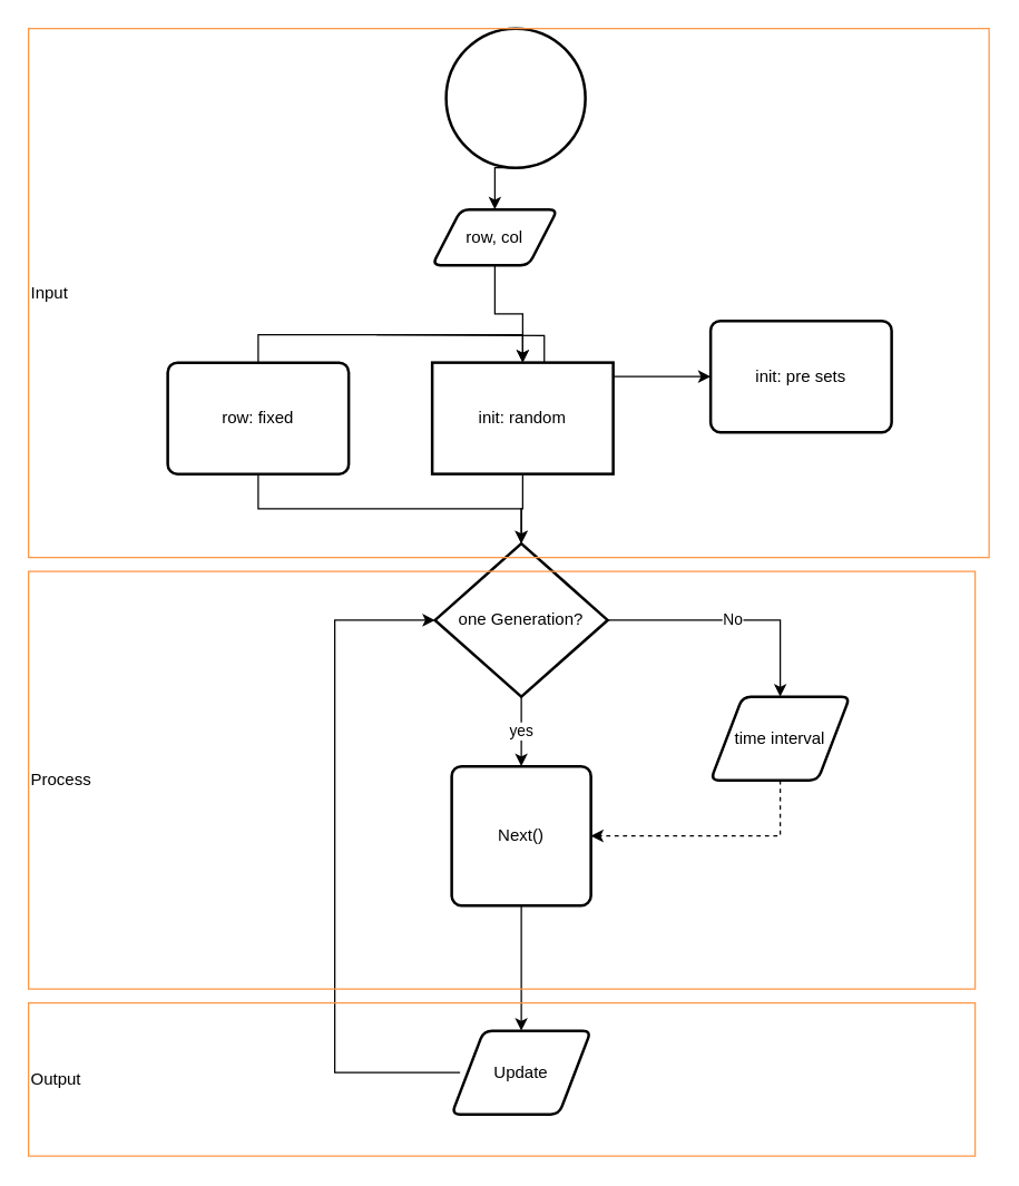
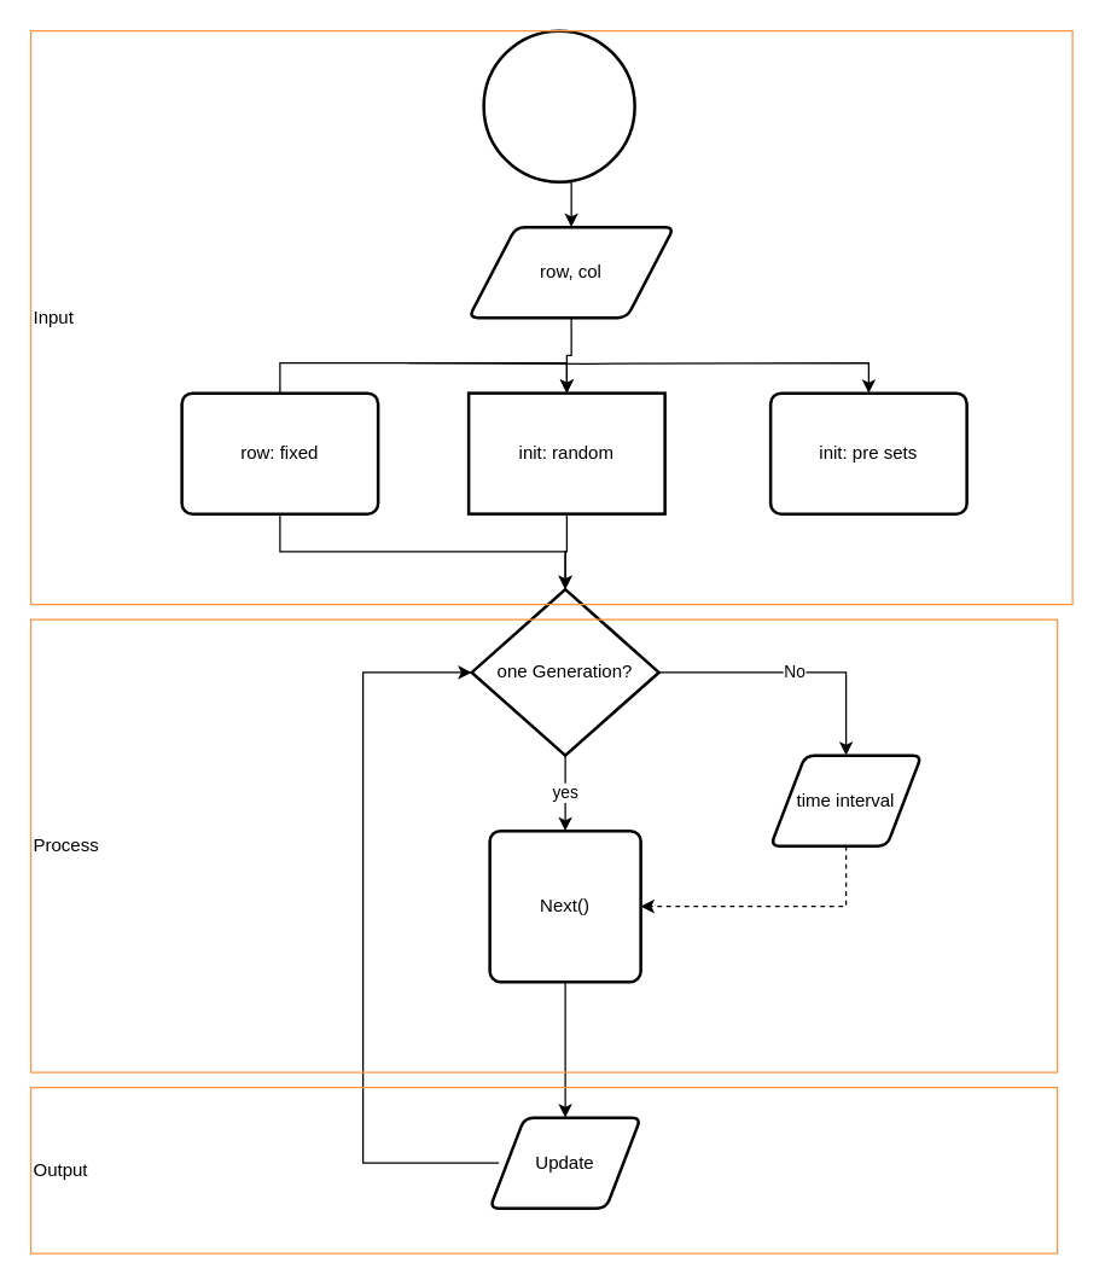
  <mxCell id="0" />
  <mxCell id="1" parent="0" />
  <mxCell id="2" style="edgeStyle=orthogonalEdgeStyle;rounded=0;orthogonalLoop=1;jettySize=auto;html=1;exitX=0.5;exitY=1;exitDx=0;exitDy=0;exitPerimeter=0;entryX=0.5;entryY=0;entryDx=0;entryDy=0;" edge="1" parent="1" source="3" target="7"><mxGeometry relative="1" as="geometry" /></mxCell>
  <mxCell id="3" value="" style="strokeWidth=2;html=1;shape=mxgraph.flowchart.start_2;whiteSpace=wrap;" vertex="1" parent="1"><mxGeometry x="320" y="20" width="100" height="100" as="geometry" /></mxCell>
  <mxCell id="4" style="edgeStyle=orthogonalEdgeStyle;rounded=0;orthogonalLoop=1;jettySize=auto;html=1;exitX=0.5;exitY=0;exitDx=0;exitDy=0;entryX=0.5;entryY=0;entryDx=0;entryDy=0;" edge="1" parent="1" source="8" target="9"><mxGeometry relative="1" as="geometry" /></mxCell>
  <mxCell id="5" style="edgeStyle=orthogonalEdgeStyle;rounded=0;orthogonalLoop=1;jettySize=auto;html=1;" edge="1" parent="1" target="10"><mxGeometry relative="1" as="geometry"><mxPoint x="270" y="240" as="sourcePoint" /></mxGeometry></mxCell>
  <mxCell id="6" style="edgeStyle=orthogonalEdgeStyle;rounded=0;orthogonalLoop=1;jettySize=auto;html=1;exitX=0.5;exitY=1;exitDx=0;exitDy=0;entryX=0.5;entryY=0;entryDx=0;entryDy=0;" edge="1" parent="1" source="7" target="9"><mxGeometry relative="1" as="geometry" /></mxCell>
- <mxCell id="7" value="row, col" style="shape=parallelogram;html=1;strokeWidth=2;perimeter=parallelogramPerimeter;whiteSpace=wrap;rounded=1;arcSize=12;size=0.23;" vertex="1" parent="1"><mxGeometry x="310" y="150" width="90" height="40" as="geometry" /></mxCell>
+ <mxCell id="7" value="row, col" style="shape=parallelogram;html=1;strokeWidth=2;perimeter=parallelogramPerimeter;whiteSpace=wrap;rounded=1;arcSize=12;size=0.23;" vertex="1" parent="1"><mxGeometry x="310" y="150" width="136" height="60" as="geometry" /></mxCell>
  <mxCell id="8" value="row: fixed" style="rounded=1;whiteSpace=wrap;html=1;absoluteArcSize=1;arcSize=14;strokeWidth=2;" vertex="1" parent="1"><mxGeometry x="120" y="260" width="130" height="80" as="geometry" /></mxCell>
  <mxCell id="9" value="init: random" style="whiteSpace=wrap;html=1;absoluteArcSize=1;arcSize=14;strokeWidth=2;rounded=0;" vertex="1" parent="1"><mxGeometry x="310" y="260" width="130" height="80" as="geometry" /></mxCell>
- <mxCell id="10" value="init: pre sets" style="rounded=1;whiteSpace=wrap;html=1;absoluteArcSize=1;arcSize=14;strokeWidth=2;" vertex="1" parent="1"><mxGeometry x="510" y="230" width="130" height="80" as="geometry" /></mxCell>
+ <mxCell id="10" value="init: pre sets" style="rounded=1;whiteSpace=wrap;html=1;absoluteArcSize=1;arcSize=14;strokeWidth=2;" vertex="1" parent="1"><mxGeometry x="510" y="260" width="130" height="80" as="geometry" /></mxCell>
  <mxCell id="11" value="yes" style="edgeStyle=orthogonalEdgeStyle;rounded=0;orthogonalLoop=1;jettySize=auto;html=1;exitX=0.5;exitY=1;exitDx=0;exitDy=0;exitPerimeter=0;entryX=0.5;entryY=0;entryDx=0;entryDy=0;" edge="1" parent="1" source="13" target="15"><mxGeometry relative="1" as="geometry" /></mxCell>
  <mxCell id="12" value="No" style="edgeStyle=orthogonalEdgeStyle;rounded=0;orthogonalLoop=1;jettySize=auto;html=1;exitX=1;exitY=0.5;exitDx=0;exitDy=0;exitPerimeter=0;entryX=0.5;entryY=0;entryDx=0;entryDy=0;" edge="1" parent="1" source="13" target="17"><mxGeometry relative="1" as="geometry" /></mxCell>
  <mxCell id="13" value="one Generation?" style="strokeWidth=2;html=1;shape=mxgraph.flowchart.decision;whiteSpace=wrap;" vertex="1" parent="1"><mxGeometry x="312" y="390" width="124" height="110" as="geometry" /></mxCell>
  <mxCell id="14" style="edgeStyle=orthogonalEdgeStyle;rounded=0;orthogonalLoop=1;jettySize=auto;html=1;exitX=0.5;exitY=1;exitDx=0;exitDy=0;entryX=0.5;entryY=0;entryDx=0;entryDy=0;" edge="1" parent="1" source="15" target="18"><mxGeometry relative="1" as="geometry" /></mxCell>
  <mxCell id="15" value="Next()" style="rounded=1;whiteSpace=wrap;html=1;absoluteArcSize=1;arcSize=14;strokeWidth=2;" vertex="1" parent="1"><mxGeometry x="324" y="550" width="100" height="100" as="geometry" /></mxCell>
  <mxCell id="16" style="edgeStyle=orthogonalEdgeStyle;rounded=0;orthogonalLoop=1;jettySize=auto;html=1;exitX=0.5;exitY=1;exitDx=0;exitDy=0;entryX=1;entryY=0.5;entryDx=0;entryDy=0;dashed=1;" edge="1" parent="1" source="17" target="15"><mxGeometry relative="1" as="geometry" /></mxCell>
  <mxCell id="17" value="time interval" style="shape=parallelogram;html=1;strokeWidth=2;perimeter=parallelogramPerimeter;whiteSpace=wrap;rounded=1;arcSize=12;size=0.23;" vertex="1" parent="1"><mxGeometry x="510" y="500" width="100" height="60" as="geometry" /></mxCell>
  <mxCell id="18" value="Update" style="shape=parallelogram;html=1;strokeWidth=2;perimeter=parallelogramPerimeter;whiteSpace=wrap;rounded=1;arcSize=12;size=0.23;" vertex="1" parent="1"><mxGeometry x="324" y="740" width="100" height="60" as="geometry" /></mxCell>
  <mxCell id="19" style="edgeStyle=orthogonalEdgeStyle;rounded=0;orthogonalLoop=1;jettySize=auto;html=1;entryX=0;entryY=0.5;entryDx=0;entryDy=0;entryPerimeter=0;" edge="1" parent="1" target="13"><mxGeometry relative="1" as="geometry"><mxPoint x="330" y="770" as="sourcePoint" /><Array as="points"><mxPoint x="240" y="770" /><mxPoint x="240" y="445" /></Array></mxGeometry></mxCell>
  <mxCell id="20" style="edgeStyle=orthogonalEdgeStyle;rounded=0;orthogonalLoop=1;jettySize=auto;html=1;exitX=0.5;exitY=1;exitDx=0;exitDy=0;entryX=0.5;entryY=0;entryDx=0;entryDy=0;entryPerimeter=0;" edge="1" parent="1" source="9" target="13"><mxGeometry relative="1" as="geometry" /></mxCell>
  <mxCell id="21" style="edgeStyle=orthogonalEdgeStyle;rounded=0;orthogonalLoop=1;jettySize=auto;html=1;exitX=0.5;exitY=1;exitDx=0;exitDy=0;entryX=0.5;entryY=0;entryDx=0;entryDy=0;entryPerimeter=0;" edge="1" parent="1" source="8" target="13"><mxGeometry relative="1" as="geometry" /></mxCell>
  <mxCell id="22" value="Input" style="rounded=0;whiteSpace=wrap;html=1;strokeColor=#FF9645;fillColor=none;align=left;" vertex="1" parent="1"><mxGeometry x="20" y="20" width="690" height="380" as="geometry" /></mxCell>
  <mxCell id="23" value="Process" style="rounded=0;whiteSpace=wrap;html=1;fillColor=none;strokeColor=#FF9645;align=left;" vertex="1" parent="1"><mxGeometry x="20" y="410" width="680" height="300" as="geometry" /></mxCell>
  <mxCell id="24" value="Output" style="rounded=0;whiteSpace=wrap;html=1;fillColor=none;strokeColor=#FF9645;align=left;" vertex="1" parent="1"><mxGeometry x="20" y="720" width="680" height="110" as="geometry" /></mxCell>
